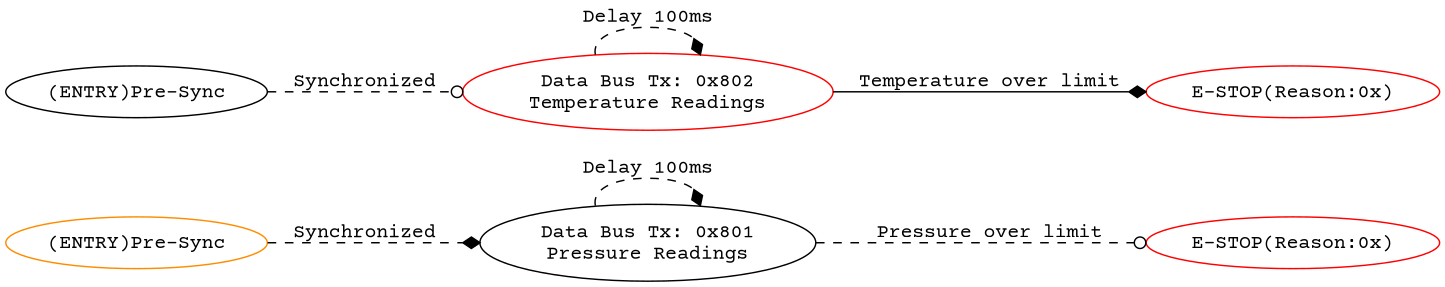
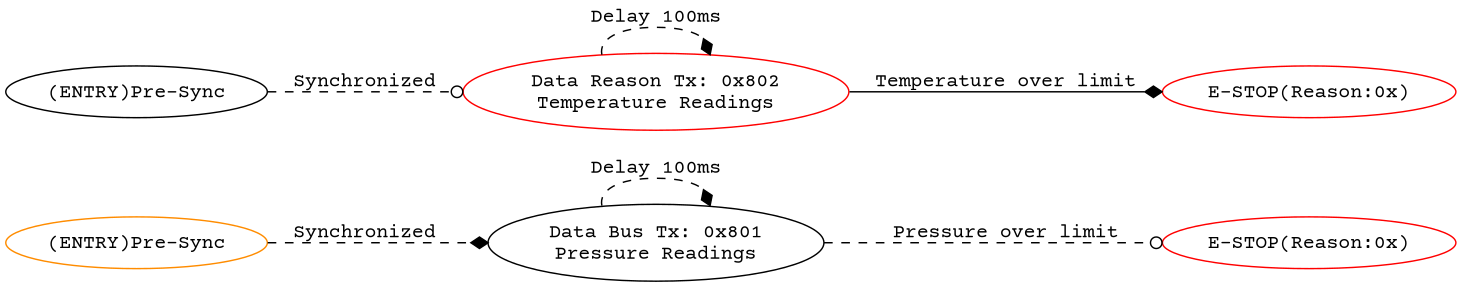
  digraph {
    rankdir=LR
    fontname="Courier Prime"
    node [color=red fontname="Courier Prime"]
    edge [style=dashed arrowhead=diamond fontname="Courier Prime"]
    n1 [label="(ENTRY)Pre-Sync" color=darkorange]
    n2 [label="Data Bus Tx: 0x801\nPressure Readings" color=black]
    n3 [label="E-STOP(Reason:0x)"]
    n4 [label="(ENTRY)Pre-Sync" color=black]
-   n5 [label="Data Bus Tx: 0x802\nTemperature Readings"]
+   n5 [label="Data Reason Tx: 0x802\nTemperature Readings"]
    n6 [label="E-STOP(Reason:0x)"]
    n1 -> n2 [label=Synchronized]
    n2 -> n2 [label="Delay 100ms"]
    n2 -> n3 [label="Pressure over limit" arrowhead=odot]
    n4 -> n5 [label=Synchronized arrowhead=odot]
    n5 -> n5 [label="Delay 100ms"]
    n5 -> n6 [label="Temperature over limit" style=solid]
  }
